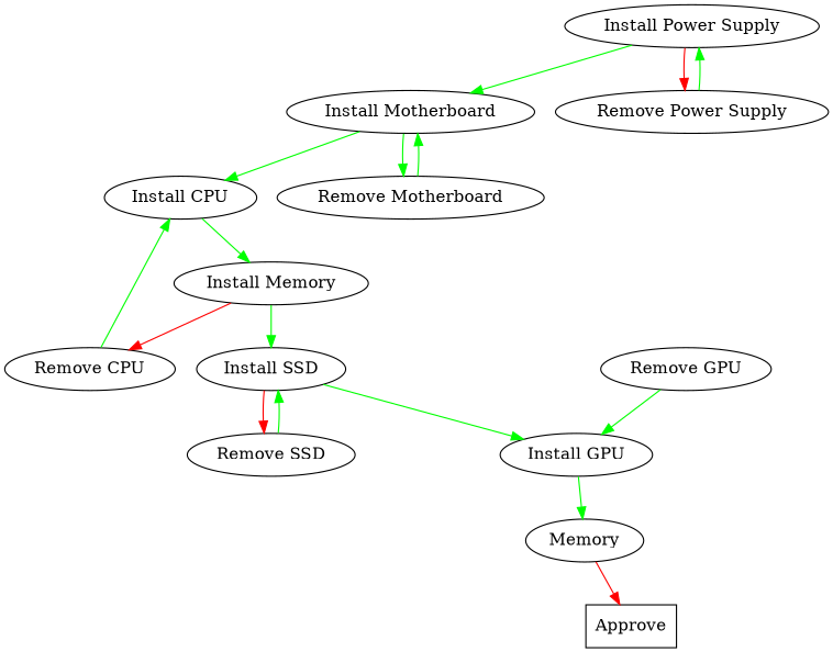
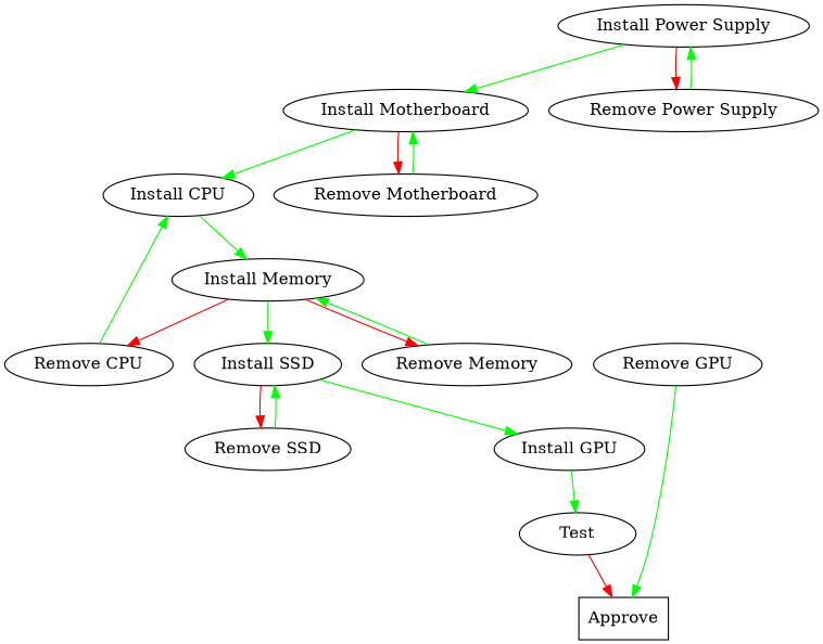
  digraph {
    edge [color=green]
    "Install Power Supply"
    "Install Motherboard"
    "Remove Power Supply"
    "Install CPU"
    "Remove Motherboard"
    "Install Memory"
    "Remove CPU"
    "Install SSD"
+   "Remove Memory"
    "Install GPU"
    "Remove SSD"
-   Test [label=Memory]
+   Test
    Approve [shape=box]
    "Remove GPU"
    "Install Power Supply" -> "Install Motherboard"
    "Install Power Supply" -> "Remove Power Supply" [color=red]
    "Install Motherboard" -> "Install CPU"
-   "Install Motherboard" -> "Remove Motherboard"
+   "Install Motherboard" -> "Remove Motherboard" [color=red]
    "Remove Power Supply" -> "Install Power Supply"
    "Install CPU" -> "Install Memory"
    "Remove Motherboard" -> "Install Motherboard"
    "Install Memory" -> "Remove CPU" [color=red]
    "Install Memory" -> "Install SSD"
+   "Install Memory" -> "Remove Memory" [color=red]
    "Remove CPU" -> "Install CPU"
    "Install SSD" -> "Install GPU"
    "Install SSD" -> "Remove SSD" [color=red]
+   "Remove Memory" -> "Install Memory"
    "Install GPU" -> Test
    "Remove SSD" -> "Install SSD"
    Test -> Approve [color=red]
-   "Remove GPU" -> "Install GPU"
+   "Remove GPU" -> Approve
  }
